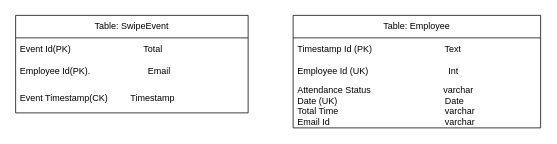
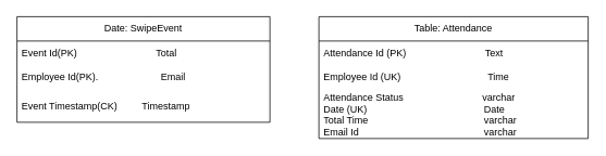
  <mxCell id="0" />
  <mxCell id="1" parent="0" />
- <mxCell id="2" value="Table: SwipeEvent" style="swimlane;fontStyle=0;childLayout=stackLayout;horizontal=1;startSize=30;horizontalStack=0;resizeParent=1;resizeParentMax=0;resizeLast=0;collapsible=1;marginBottom=0;whiteSpace=wrap;html=1;" vertex="1" parent="1"><mxGeometry x="20" y="20" width="310" height="130" as="geometry"><mxRectangle x="80" y="280" width="140" height="30" as="alternateBounds" /></mxGeometry></mxCell>
+ <mxCell id="2" value="Date: SwipeEvent" style="swimlane;fontStyle=0;childLayout=stackLayout;horizontal=1;startSize=30;horizontalStack=0;resizeParent=1;resizeParentMax=0;resizeLast=0;collapsible=1;marginBottom=0;whiteSpace=wrap;html=1;" vertex="1" parent="1"><mxGeometry x="20" y="20" width="310" height="130" as="geometry"><mxRectangle x="80" y="280" width="140" height="30" as="alternateBounds" /></mxGeometry></mxCell>
  <mxCell id="3" value="Event Id(PK)&amp;nbsp; &amp;nbsp; &amp;nbsp; &amp;nbsp; &amp;nbsp; &amp;nbsp; &amp;nbsp; &amp;nbsp; &amp;nbsp; &amp;nbsp; &amp;nbsp; &amp;nbsp; &amp;nbsp; &amp;nbsp; &amp;nbsp;Total" style="text;strokeColor=none;fillColor=none;align=left;verticalAlign=middle;spacingLeft=4;spacingRight=4;overflow=hidden;points=[[0,0.5],[1,0.5]];portConstraint=eastwest;rotatable=0;whiteSpace=wrap;html=1;" vertex="1" parent="2"><mxGeometry y="30" width="310" height="30" as="geometry" /></mxCell>
  <mxCell id="4" value="Employee Id(PK).&amp;nbsp; &amp;nbsp; &amp;nbsp; &amp;nbsp; &amp;nbsp; &amp;nbsp; &amp;nbsp; &amp;nbsp; &amp;nbsp; &amp;nbsp; &amp;nbsp; &amp;nbsp;Email" style="text;strokeColor=none;fillColor=none;align=left;verticalAlign=middle;spacingLeft=4;spacingRight=4;overflow=hidden;points=[[0,0.5],[1,0.5]];portConstraint=eastwest;rotatable=0;whiteSpace=wrap;html=1;" vertex="1" parent="2"><mxGeometry y="60" width="310" height="30" as="geometry" /></mxCell>
  <mxCell id="5" value="Event Timestamp(CK)&amp;nbsp; &amp;nbsp; &amp;nbsp; &amp;nbsp; &amp;nbsp;Timestamp" style="text;strokeColor=none;fillColor=none;align=left;verticalAlign=middle;spacingLeft=4;spacingRight=4;overflow=hidden;points=[[0,0.5],[1,0.5]];portConstraint=eastwest;rotatable=0;whiteSpace=wrap;html=1;" vertex="1" parent="2"><mxGeometry y="90" width="310" height="40" as="geometry" /></mxCell>
- <mxCell id="6" value="Table: Employee" style="swimlane;fontStyle=0;childLayout=stackLayout;horizontal=1;startSize=30;horizontalStack=0;resizeParent=1;resizeParentMax=0;resizeLast=0;collapsible=1;marginBottom=0;whiteSpace=wrap;html=1;" vertex="1" parent="1"><mxGeometry x="390" y="20" width="330" height="150" as="geometry"><mxRectangle x="310" y="280" width="140" height="30" as="alternateBounds" /></mxGeometry></mxCell>
- <mxCell id="7" value="Timestamp Id (PK)&amp;nbsp; &amp;nbsp; &amp;nbsp; &amp;nbsp; &amp;nbsp; &amp;nbsp; &amp;nbsp; &amp;nbsp; &amp;nbsp; &amp;nbsp; &amp;nbsp; &amp;nbsp; &amp;nbsp; &amp;nbsp; &amp;nbsp;Text" style="text;strokeColor=none;fillColor=none;align=left;verticalAlign=middle;spacingLeft=4;spacingRight=4;overflow=hidden;points=[[0,0.5],[1,0.5]];portConstraint=eastwest;rotatable=0;whiteSpace=wrap;html=1;" vertex="1" parent="6"><mxGeometry y="30" width="330" height="30" as="geometry" /></mxCell>
- <mxCell id="8" value="Employee Id (UK)&amp;nbsp; &amp;nbsp; &amp;nbsp; &amp;nbsp; &amp;nbsp; &amp;nbsp; &amp;nbsp; &amp;nbsp; &amp;nbsp; &amp;nbsp; &amp;nbsp; &amp;nbsp; &amp;nbsp; &amp;nbsp; &amp;nbsp; &amp;nbsp; Int" style="text;strokeColor=none;fillColor=none;align=left;verticalAlign=middle;spacingLeft=4;spacingRight=4;overflow=hidden;points=[[0,0.5],[1,0.5]];portConstraint=eastwest;rotatable=0;whiteSpace=wrap;html=1;" vertex="1" parent="6"><mxGeometry y="60" width="330" height="30" as="geometry" /></mxCell>
+ <mxCell id="6" value="Table: Attendance" style="swimlane;fontStyle=0;childLayout=stackLayout;horizontal=1;startSize=30;horizontalStack=0;resizeParent=1;resizeParentMax=0;resizeLast=0;collapsible=1;marginBottom=0;whiteSpace=wrap;html=1;" vertex="1" parent="1"><mxGeometry x="390" y="20" width="330" height="150" as="geometry"><mxRectangle x="310" y="280" width="140" height="30" as="alternateBounds" /></mxGeometry></mxCell>
+ <mxCell id="7" value="Attendance Id (PK)&amp;nbsp; &amp;nbsp; &amp;nbsp; &amp;nbsp; &amp;nbsp; &amp;nbsp; &amp;nbsp; &amp;nbsp; &amp;nbsp; &amp;nbsp; &amp;nbsp; &amp;nbsp; &amp;nbsp; &amp;nbsp; &amp;nbsp;Text" style="text;strokeColor=none;fillColor=none;align=left;verticalAlign=middle;spacingLeft=4;spacingRight=4;overflow=hidden;points=[[0,0.5],[1,0.5]];portConstraint=eastwest;rotatable=0;whiteSpace=wrap;html=1;" vertex="1" parent="6"><mxGeometry y="30" width="330" height="30" as="geometry" /></mxCell>
+ <mxCell id="8" value="Employee Id (UK)&amp;nbsp; &amp;nbsp; &amp;nbsp; &amp;nbsp; &amp;nbsp; &amp;nbsp; &amp;nbsp; &amp;nbsp; &amp;nbsp; &amp;nbsp; &amp;nbsp; &amp;nbsp; &amp;nbsp; &amp;nbsp; &amp;nbsp; &amp;nbsp; Time" style="text;strokeColor=none;fillColor=none;align=left;verticalAlign=middle;spacingLeft=4;spacingRight=4;overflow=hidden;points=[[0,0.5],[1,0.5]];portConstraint=eastwest;rotatable=0;whiteSpace=wrap;html=1;" vertex="1" parent="6"><mxGeometry y="60" width="330" height="30" as="geometry" /></mxCell>
  <mxCell id="9" value="Attendance Status&amp;nbsp; &amp;nbsp; &amp;nbsp; &amp;nbsp; &amp;nbsp; &amp;nbsp; &amp;nbsp; &amp;nbsp; &amp;nbsp; &amp;nbsp; &amp;nbsp; &amp;nbsp; &amp;nbsp; &amp;nbsp; &amp;nbsp;varchar&lt;div&gt;Date (UK)&amp;nbsp; &amp;nbsp; &amp;nbsp; &amp;nbsp; &amp;nbsp; &amp;nbsp; &amp;nbsp; &amp;nbsp; &amp;nbsp; &amp;nbsp; &amp;nbsp; &amp;nbsp; &amp;nbsp; &amp;nbsp; &amp;nbsp; &amp;nbsp; &amp;nbsp; &amp;nbsp; &amp;nbsp; &amp;nbsp; &amp;nbsp; &amp;nbsp;Date&lt;/div&gt;&lt;div&gt;Total Time&lt;span style=&quot;white-space: pre;&quot;&gt;&#09;&lt;/span&gt;&lt;span style=&quot;white-space: pre;&quot;&gt;&#09;&lt;/span&gt;&lt;span style=&quot;white-space: pre;&quot;&gt;&#09;&lt;/span&gt;&lt;span style=&quot;white-space: pre;&quot;&gt;&#09;&lt;/span&gt;&lt;span style=&quot;white-space: pre;&quot;&gt;&#09;&lt;/span&gt;&amp;nbsp; &amp;nbsp;varchar&lt;/div&gt;&lt;div&gt;Email Id&lt;span style=&quot;white-space: pre;&quot;&gt;&#09;&lt;/span&gt;&lt;span style=&quot;white-space: pre;&quot;&gt;&#09;&lt;/span&gt;&lt;span style=&quot;white-space: pre;&quot;&gt;&#09;&lt;/span&gt;&lt;span style=&quot;white-space: pre;&quot;&gt;&#09;&lt;/span&gt;&lt;span style=&quot;white-space: pre;&quot;&gt;&#09;&lt;/span&gt;&lt;span style=&quot;white-space: pre;&quot;&gt;&#09;&lt;/span&gt;&amp;nbsp; &amp;nbsp;varchar&lt;span style=&quot;white-space: pre;&quot;&gt;&#09;&lt;/span&gt;&lt;/div&gt;&lt;div&gt;&lt;br&gt;&lt;/div&gt;" style="text;strokeColor=none;fillColor=none;align=left;verticalAlign=middle;spacingLeft=4;spacingRight=4;overflow=hidden;points=[[0,0.5,0,0,0],[1,0.5,0,0,0]];portConstraint=eastwest;rotatable=0;whiteSpace=wrap;html=1;" vertex="1" parent="6"><mxGeometry y="90" width="330" height="60" as="geometry" /></mxCell>
